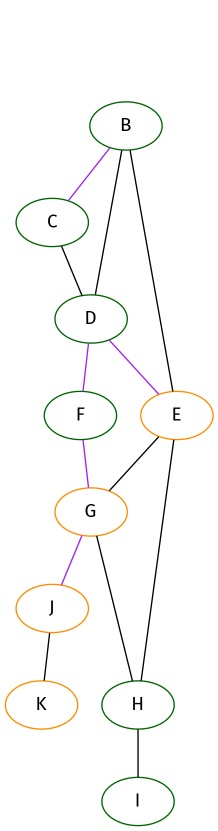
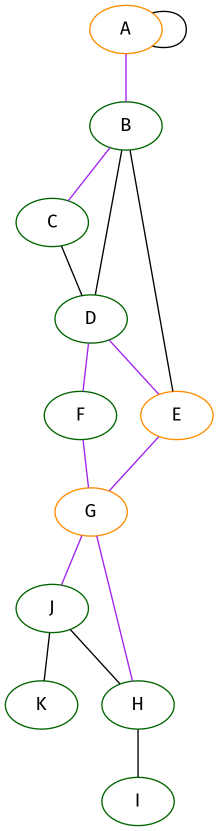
  graph {
    fontname="Fira Sans"
    node [color=darkgreen fontname="Fira Sans"]
    edge [color=black fontname="Fira Sans"]
+   n1 [color=darkorange label=A]
    n2 [label=B]
    n3 [label=C]
    n4 [label=D]
    n5 [color=darkorange label=E]
    n6 [label=F]
    n7 [color=darkorange label=G]
    n8 [label=H]
-   n9 [color=darkorange label=J]
+   n9 [label=J]
    n10 [label=I]
-   n11 [color=darkorange label=K]
+   n11 [label=K]
+   n1 -- n1
+   n1 -- n2 [color=purple]
    n2 -- n3 [color=purple]
    n2 -- n4
    n2 -- n5
    n3 -- n4
    n4 -- n5 [color=purple]
    n4 -- n6 [color=purple]
-   n5 -- n7
-   n5 -- n8
+   n5 -- n7 [color=purple]
+   n9 -- n8
    n6 -- n7 [color=purple]
-   n7 -- n8
+   n7 -- n8 [color=purple]
    n7 -- n9 [color=purple]
    n8 -- n10
    n9 -- n11
  }
